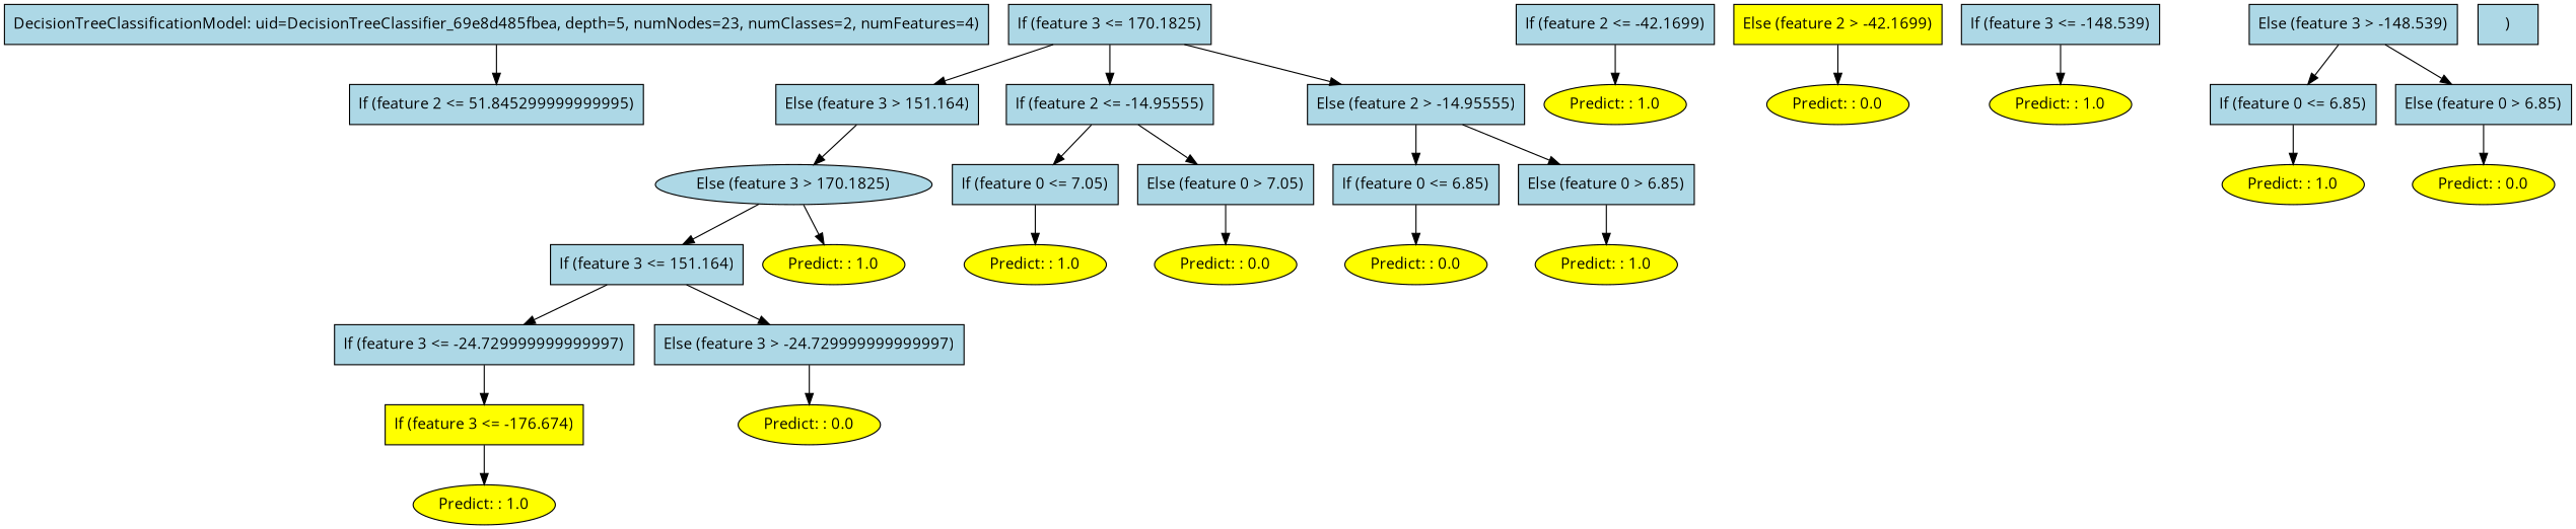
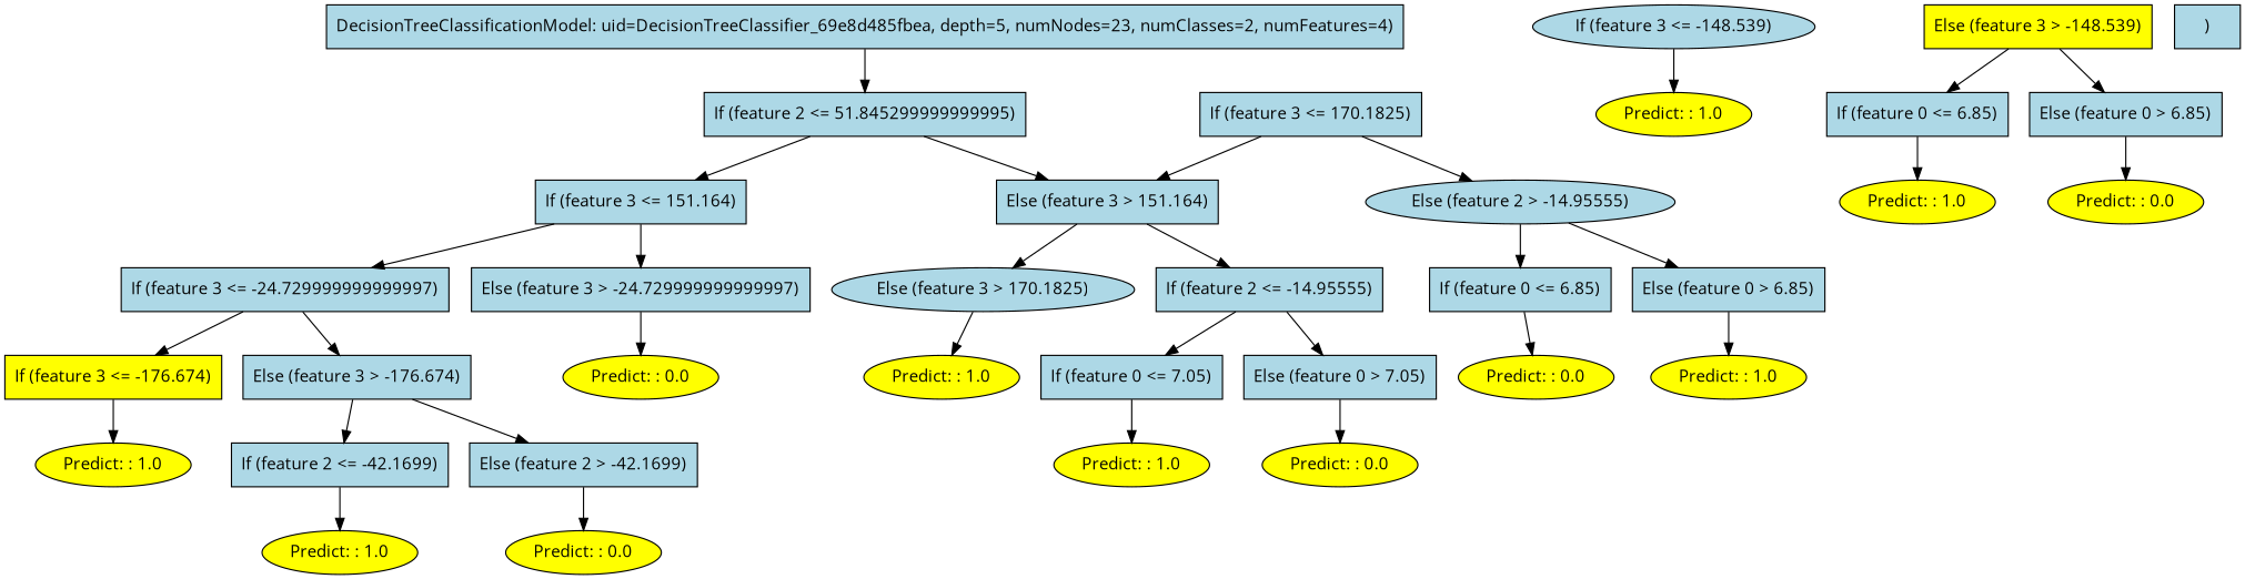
  digraph {
    fontname="Open Sans"
    node [fillcolor=lightblue fontname="Open Sans" shape=box style=filled]
    edge [fontname="Open Sans"]
    n1 [label="DecisionTreeClassificationModel: uid=DecisionTreeClassifier_69e8d485fbea, depth=5, numNodes=23, numClasses=2, numFeatures=4)"]
    n2 [label="If (feature 2 <= 51.845299999999995)"]
    n3 [label="If (feature 3 <= 151.164)"]
    n4 [label="Else (feature 3 > 151.164)"]
    n5 [label="If (feature 3 <= -24.729999999999997)"]
    n6 [label="Else (feature 3 > -24.729999999999997)"]
    n7 [label="Else (feature 3 > 170.1825)" shape=ellipse]
    n8 [fillcolor=yellow label="If (feature 3 <= -176.674)"]
+   n9 [label="Else (feature 3 > -176.674)"]
    n10 [fillcolor=yellow label="Predict: : 0.0" shape=ellipse]
    n11 [fillcolor=yellow label="Predict: : 1.0" shape=ellipse]
    n12 [label="If (feature 2 <= -42.1699)"]
-   n13 [fillcolor=yellow label="Else (feature 2 > -42.1699)"]
+   n13 [label="Else (feature 2 > -42.1699)"]
    n14 [fillcolor=yellow label="Predict: : 1.0" shape=ellipse]
    n15 [fillcolor=yellow label="Predict: : 0.0" shape=ellipse]
    n16 [label="If (feature 3 <= 170.1825)"]
    n17 [label="If (feature 2 <= -14.95555)"]
-   n18 [label="Else (feature 2 > -14.95555)"]
+   n18 [label="Else (feature 2 > -14.95555)" shape=ellipse]
    n19 [fillcolor=yellow label="Predict: : 1.0" shape=ellipse]
    n20 [label="If (feature 0 <= 7.05)"]
    n21 [label="Else (feature 0 > 7.05)"]
    n22 [label="If (feature 0 <= 6.85)"]
    n23 [label="Else (feature 0 > 6.85)"]
    n24 [fillcolor=yellow label="Predict: : 1.0" shape=ellipse]
    n25 [fillcolor=yellow label="Predict: : 0.0" shape=ellipse]
    n26 [fillcolor=yellow label="Predict: : 0.0" shape=ellipse]
    n27 [fillcolor=yellow label="Predict: : 1.0" shape=ellipse]
-   n28 [label="If (feature 3 <= -148.539)"]
+   n28 [label="If (feature 3 <= -148.539)" shape=ellipse]
    n29 [fillcolor=yellow label="Predict: : 1.0" shape=ellipse]
-   n30 [label="Else (feature 3 > -148.539)"]
+   n30 [fillcolor=yellow label="Else (feature 3 > -148.539)"]
    n31 [label="If (feature 0 <= 6.85)"]
    n32 [label="Else (feature 0 > 6.85)"]
    n33 [fillcolor=yellow label="Predict: : 1.0" shape=ellipse]
    n34 [fillcolor=yellow label="Predict: : 0.0" shape=ellipse]
    n35 [label=")"]
    n1 -> n2
-   n7 -> n3
+   n2 -> n3
+   n2 -> n4
    n3 -> n5
    n3 -> n6
    n4 -> n7
    n5 -> n8
+   n5 -> n9
    n6 -> n10
    n7 -> n19
    n8 -> n11
+   n9 -> n12
+   n9 -> n13
    n12 -> n14
    n13 -> n15
    n16 -> n4
-   n16 -> n17
+   n4 -> n17
    n16 -> n18
    n17 -> n20
    n17 -> n21
    n18 -> n22
    n18 -> n23
    n20 -> n24
    n21 -> n25
    n22 -> n26
    n23 -> n27
    n28 -> n29
    n30 -> n31
    n30 -> n32
    n31 -> n33
    n32 -> n34
  }
